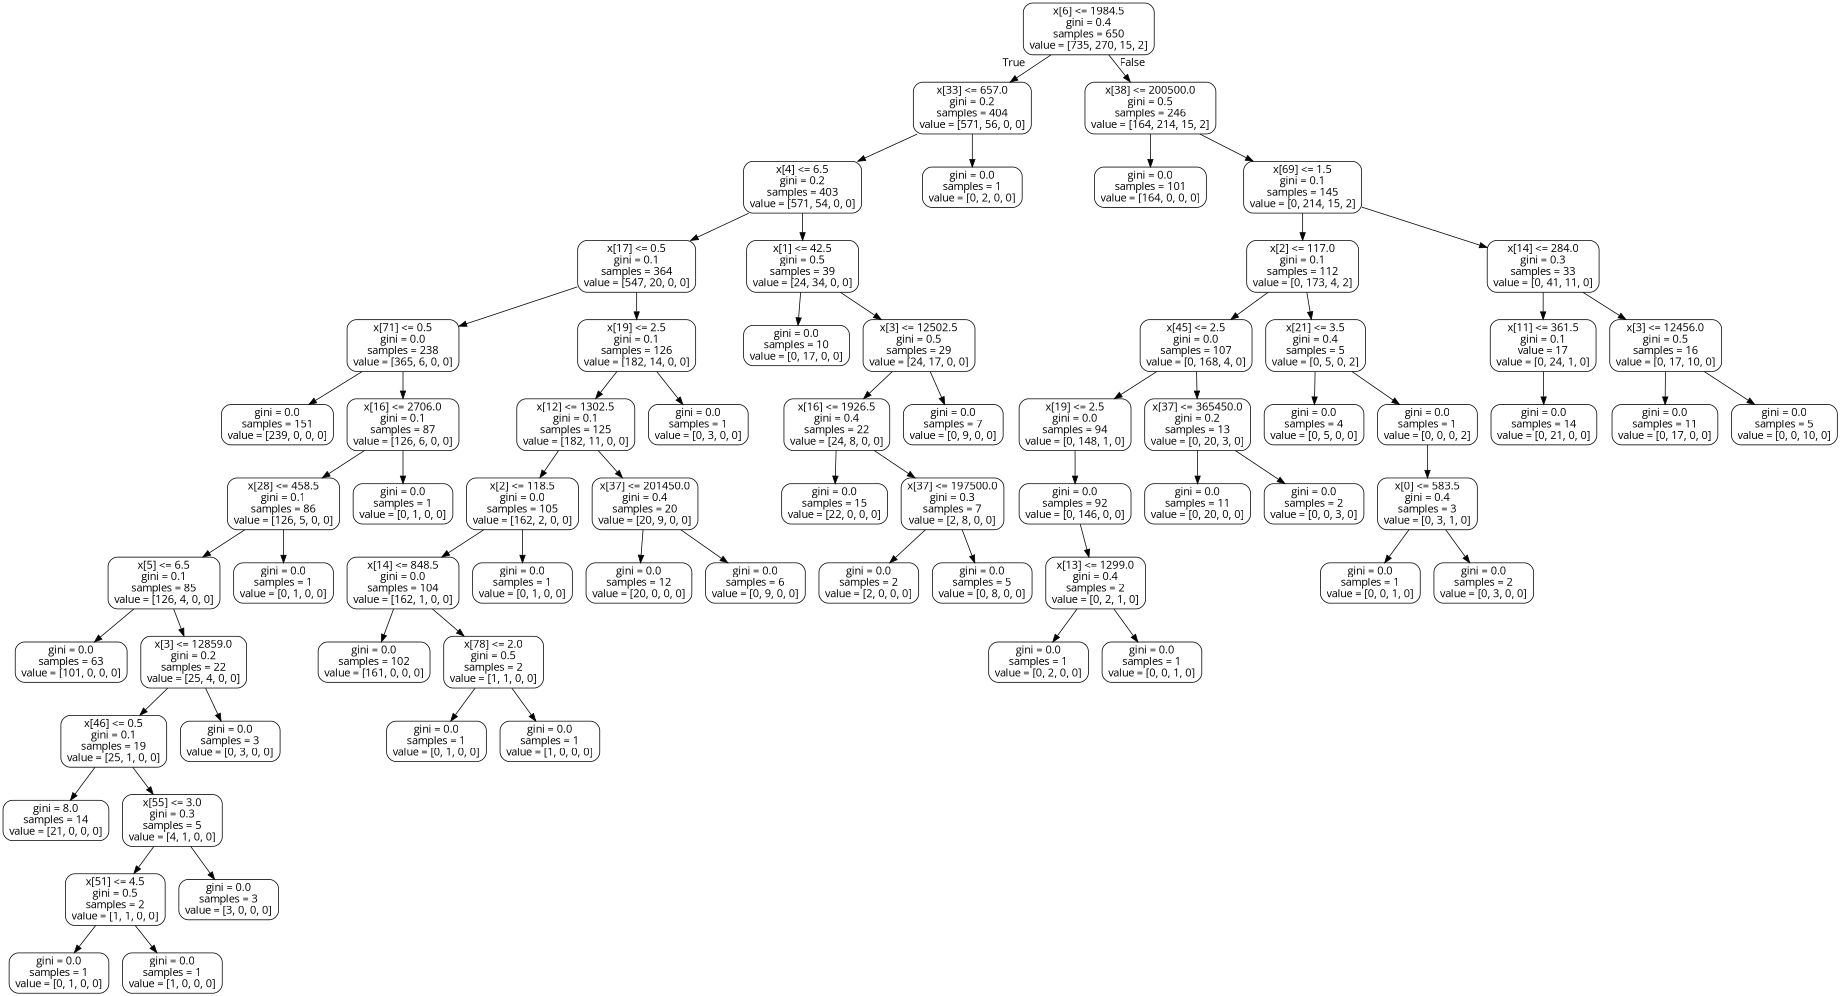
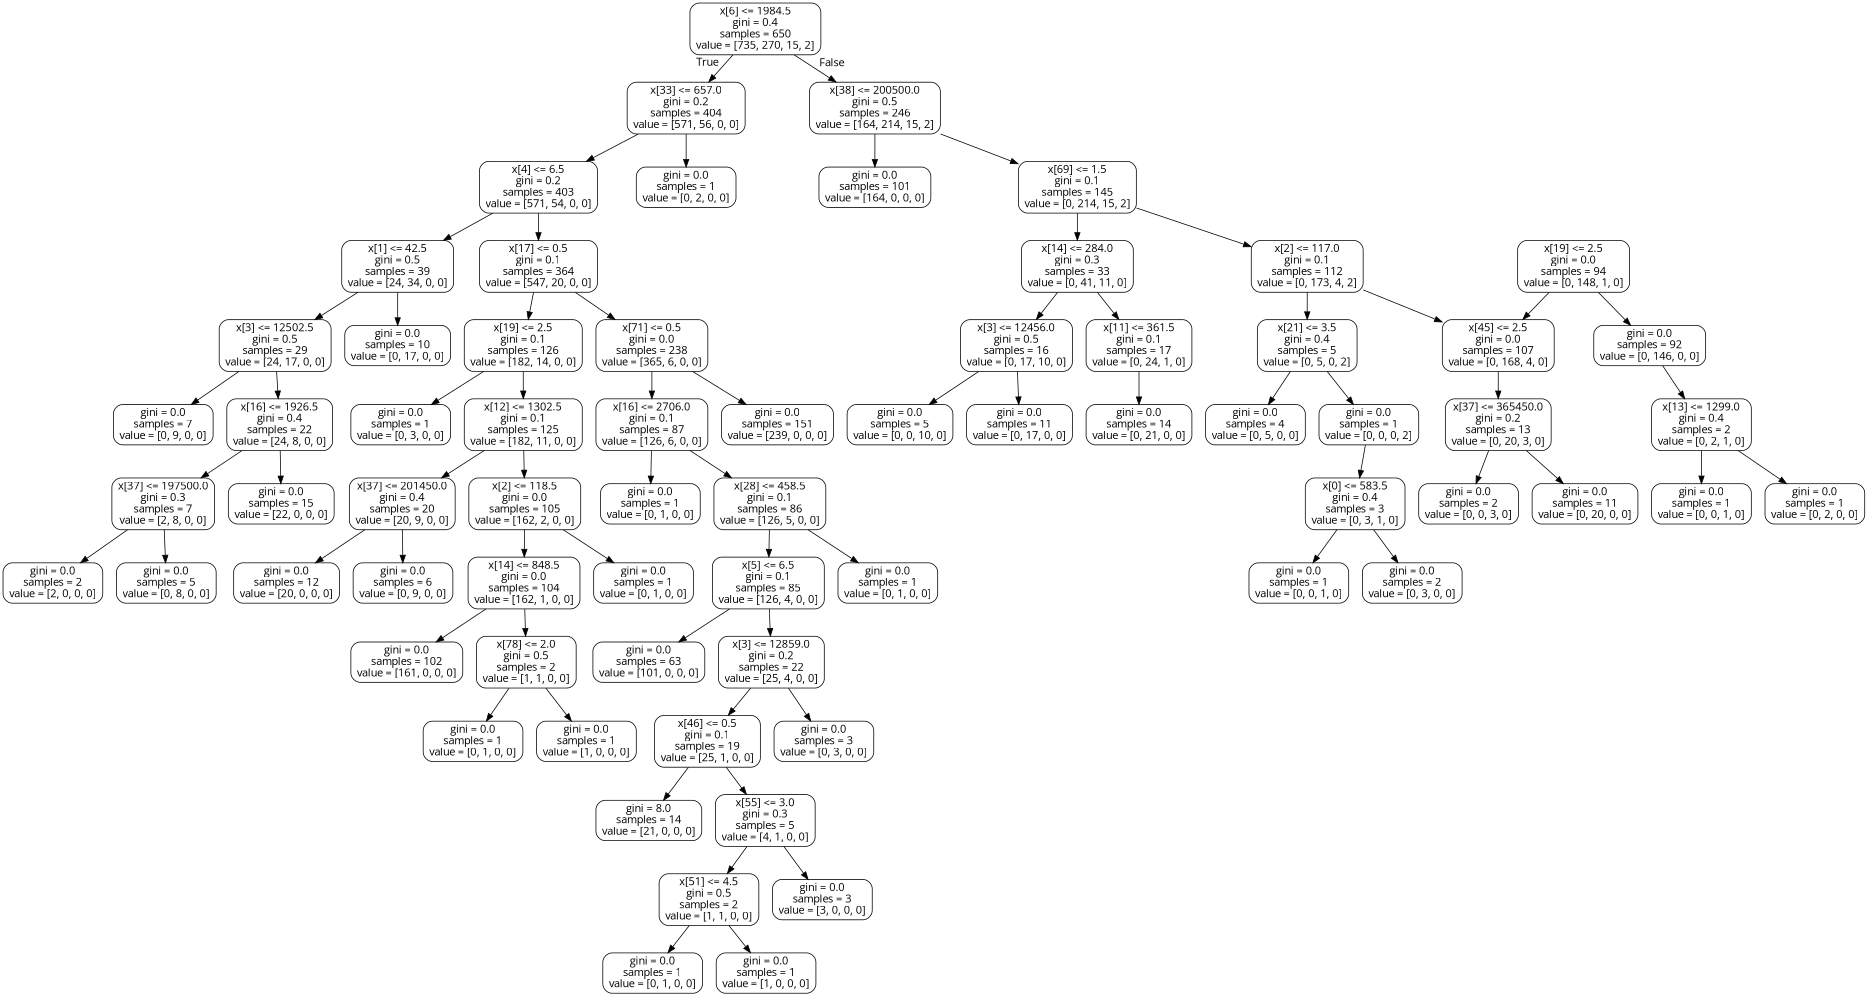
  digraph {
    fontname="Open Sans"
    node [color=black fontname="Open Sans" shape=box style=rounded]
    edge [fontname="Open Sans"]
    n1 [label="x[6] <= 1984.5\ngini = 0.4\nsamples = 650\nvalue = [735, 270, 15, 2]"]
    n2 [label="x[33] <= 657.0\ngini = 0.2\nsamples = 404\nvalue = [571, 56, 0, 0]"]
    n3 [label="x[38] <= 200500.0\ngini = 0.5\nsamples = 246\nvalue = [164, 214, 15, 2]"]
    n4 [label="x[4] <= 6.5\ngini = 0.2\nsamples = 403\nvalue = [571, 54, 0, 0]"]
    n5 [label="gini = 0.0\nsamples = 1\nvalue = [0, 2, 0, 0]"]
    n6 [label="gini = 0.0\nsamples = 101\nvalue = [164, 0, 0, 0]"]
    n7 [label="x[69] <= 1.5\ngini = 0.1\nsamples = 145\nvalue = [0, 214, 15, 2]"]
    n8 [label="x[17] <= 0.5\ngini = 0.1\nsamples = 364\nvalue = [547, 20, 0, 0]"]
    n9 [label="x[1] <= 42.5\ngini = 0.5\nsamples = 39\nvalue = [24, 34, 0, 0]"]
    n10 [label="x[71] <= 0.5\ngini = 0.0\nsamples = 238\nvalue = [365, 6, 0, 0]"]
    n11 [label="x[19] <= 2.5\ngini = 0.1\nsamples = 126\nvalue = [182, 14, 0, 0]"]
    n12 [label="gini = 0.0\nsamples = 10\nvalue = [0, 17, 0, 0]"]
    n13 [label="x[3] <= 12502.5\ngini = 0.5\nsamples = 29\nvalue = [24, 17, 0, 0]"]
    n14 [label="gini = 0.0\nsamples = 151\nvalue = [239, 0, 0, 0]"]
    n15 [label="x[16] <= 2706.0\ngini = 0.1\nsamples = 87\nvalue = [126, 6, 0, 0]"]
    n16 [label="x[12] <= 1302.5\ngini = 0.1\nsamples = 125\nvalue = [182, 11, 0, 0]"]
    n17 [label="gini = 0.0\nsamples = 1\nvalue = [0, 3, 0, 0]"]
    n18 [label="x[28] <= 458.5\ngini = 0.1\nsamples = 86\nvalue = [126, 5, 0, 0]"]
    n19 [label="gini = 0.0\nsamples = 1\nvalue = [0, 1, 0, 0]"]
    n20 [label="x[5] <= 6.5\ngini = 0.1\nsamples = 85\nvalue = [126, 4, 0, 0]"]
    n21 [label="gini = 0.0\nsamples = 1\nvalue = [0, 1, 0, 0]"]
    n22 [label="gini = 0.0\nsamples = 63\nvalue = [101, 0, 0, 0]"]
    n23 [label="x[3] <= 12859.0\ngini = 0.2\nsamples = 22\nvalue = [25, 4, 0, 0]"]
    n24 [label="x[46] <= 0.5\ngini = 0.1\nsamples = 19\nvalue = [25, 1, 0, 0]"]
    n25 [label="gini = 0.0\nsamples = 3\nvalue = [0, 3, 0, 0]"]
    n26 [label="gini = 8.0\nsamples = 14\nvalue = [21, 0, 0, 0]"]
    n27 [label="x[55] <= 3.0\ngini = 0.3\nsamples = 5\nvalue = [4, 1, 0, 0]"]
    n28 [label="x[51] <= 4.5\ngini = 0.5\nsamples = 2\nvalue = [1, 1, 0, 0]"]
    n29 [label="gini = 0.0\nsamples = 3\nvalue = [3, 0, 0, 0]"]
    n30 [label="gini = 0.0\nsamples = 1\nvalue = [0, 1, 0, 0]"]
    n31 [label="gini = 0.0\nsamples = 1\nvalue = [1, 0, 0, 0]"]
    n32 [label="x[2] <= 118.5\ngini = 0.0\nsamples = 105\nvalue = [162, 2, 0, 0]"]
    n33 [label="x[37] <= 201450.0\ngini = 0.4\nsamples = 20\nvalue = [20, 9, 0, 0]"]
    n34 [label="x[14] <= 848.5\ngini = 0.0\nsamples = 104\nvalue = [162, 1, 0, 0]"]
    n35 [label="gini = 0.0\nsamples = 1\nvalue = [0, 1, 0, 0]"]
    n36 [label="gini = 0.0\nsamples = 12\nvalue = [20, 0, 0, 0]"]
    n37 [label="gini = 0.0\nsamples = 6\nvalue = [0, 9, 0, 0]"]
    n38 [label="gini = 0.0\nsamples = 102\nvalue = [161, 0, 0, 0]"]
    n39 [label="x[78] <= 2.0\ngini = 0.5\nsamples = 2\nvalue = [1, 1, 0, 0]"]
    n40 [label="gini = 0.0\nsamples = 1\nvalue = [0, 1, 0, 0]"]
    n41 [label="gini = 0.0\nsamples = 1\nvalue = [1, 0, 0, 0]"]
    n42 [label="x[16] <= 1926.5\ngini = 0.4\nsamples = 22\nvalue = [24, 8, 0, 0]"]
    n43 [label="gini = 0.0\nsamples = 7\nvalue = [0, 9, 0, 0]"]
    n44 [label="gini = 0.0\nsamples = 15\nvalue = [22, 0, 0, 0]"]
    n45 [label="x[37] <= 197500.0\ngini = 0.3\nsamples = 7\nvalue = [2, 8, 0, 0]"]
    n46 [label="gini = 0.0\nsamples = 2\nvalue = [2, 0, 0, 0]"]
    n47 [label="gini = 0.0\nsamples = 5\nvalue = [0, 8, 0, 0]"]
    n48 [label="x[2] <= 117.0\ngini = 0.1\nsamples = 112\nvalue = [0, 173, 4, 2]"]
    n49 [label="x[14] <= 284.0\ngini = 0.3\nsamples = 33\nvalue = [0, 41, 11, 0]"]
    n50 [label="x[45] <= 2.5\ngini = 0.0\nsamples = 107\nvalue = [0, 168, 4, 0]"]
    n51 [label="x[21] <= 3.5\ngini = 0.4\nsamples = 5\nvalue = [0, 5, 0, 2]"]
-   n52 [label="x[11] <= 361.5\ngini = 0.1\nvalue = 17\nvalue = [0, 24, 1, 0]"]
+   n52 [label="x[11] <= 361.5\ngini = 0.1\nsamples = 17\nvalue = [0, 24, 1, 0]"]
    n53 [label="x[3] <= 12456.0\ngini = 0.5\nsamples = 16\nvalue = [0, 17, 10, 0]"]
    n54 [label="x[19] <= 2.5\ngini = 0.0\nsamples = 94\nvalue = [0, 148, 1, 0]"]
    n55 [label="x[37] <= 365450.0\ngini = 0.2\nsamples = 13\nvalue = [0, 20, 3, 0]"]
    n56 [label="gini = 0.0\nsamples = 4\nvalue = [0, 5, 0, 0]"]
    n57 [label="gini = 0.0\nsamples = 1\nvalue = [0, 0, 0, 2]"]
    n58 [label="gini = 0.0\nsamples = 92\nvalue = [0, 146, 0, 0]"]
    n59 [label="gini = 0.0\nsamples = 11\nvalue = [0, 20, 0, 0]"]
    n60 [label="gini = 0.0\nsamples = 2\nvalue = [0, 0, 3, 0]"]
    n61 [label="x[13] <= 1299.0\ngini = 0.4\nsamples = 2\nvalue = [0, 2, 1, 0]"]
    n62 [label="gini = 0.0\nsamples = 1\nvalue = [0, 2, 0, 0]"]
    n63 [label="gini = 0.0\nsamples = 1\nvalue = [0, 0, 1, 0]"]
    n64 [label="x[0] <= 583.5\ngini = 0.4\nsamples = 3\nvalue = [0, 3, 1, 0]"]
    n65 [label="gini = 0.0\nsamples = 14\nvalue = [0, 21, 0, 0]"]
    n66 [label="gini = 0.0\nsamples = 11\nvalue = [0, 17, 0, 0]"]
    n67 [label="gini = 0.0\nsamples = 5\nvalue = [0, 0, 10, 0]"]
    n68 [label="gini = 0.0\nsamples = 1\nvalue = [0, 0, 1, 0]"]
    n69 [label="gini = 0.0\nsamples = 2\nvalue = [0, 3, 0, 0]"]
    n1 -> n2 [headlabel=True labelangle=45 labeldistance=2.5]
    n1 -> n3 [headlabel=False labelangle=-45 labeldistance=2.5]
    n2 -> n4
    n2 -> n5
    n3 -> n6
    n3 -> n7
    n4 -> n8
    n4 -> n9
    n7 -> n48
    n7 -> n49
    n8 -> n10
    n8 -> n11
    n9 -> n12
    n9 -> n13
    n10 -> n14
    n10 -> n15
    n11 -> n16
    n11 -> n17
    n13 -> n42
    n13 -> n43
    n15 -> n18
    n15 -> n19
    n16 -> n32
    n16 -> n33
    n18 -> n20
    n18 -> n21
    n20 -> n22
    n20 -> n23
    n23 -> n24
    n23 -> n25
    n24 -> n26
    n24 -> n27
    n27 -> n28
    n27 -> n29
    n28 -> n30
    n28 -> n31
    n32 -> n34
    n32 -> n35
    n33 -> n36
    n33 -> n37
    n34 -> n38
    n34 -> n39
    n39 -> n40
    n39 -> n41
    n42 -> n44
    n42 -> n45
    n45 -> n46
    n45 -> n47
    n48 -> n50
    n48 -> n51
    n49 -> n52
    n49 -> n53
-   n50 -> n54
+   n54 -> n50
    n50 -> n55
    n51 -> n56
    n51 -> n57
    n52 -> n65
    n53 -> n66
    n53 -> n67
    n54 -> n58
    n55 -> n59
    n55 -> n60
    n57 -> n64
    n58 -> n61
    n61 -> n62
    n61 -> n63
    n64 -> n68
    n64 -> n69
  }
